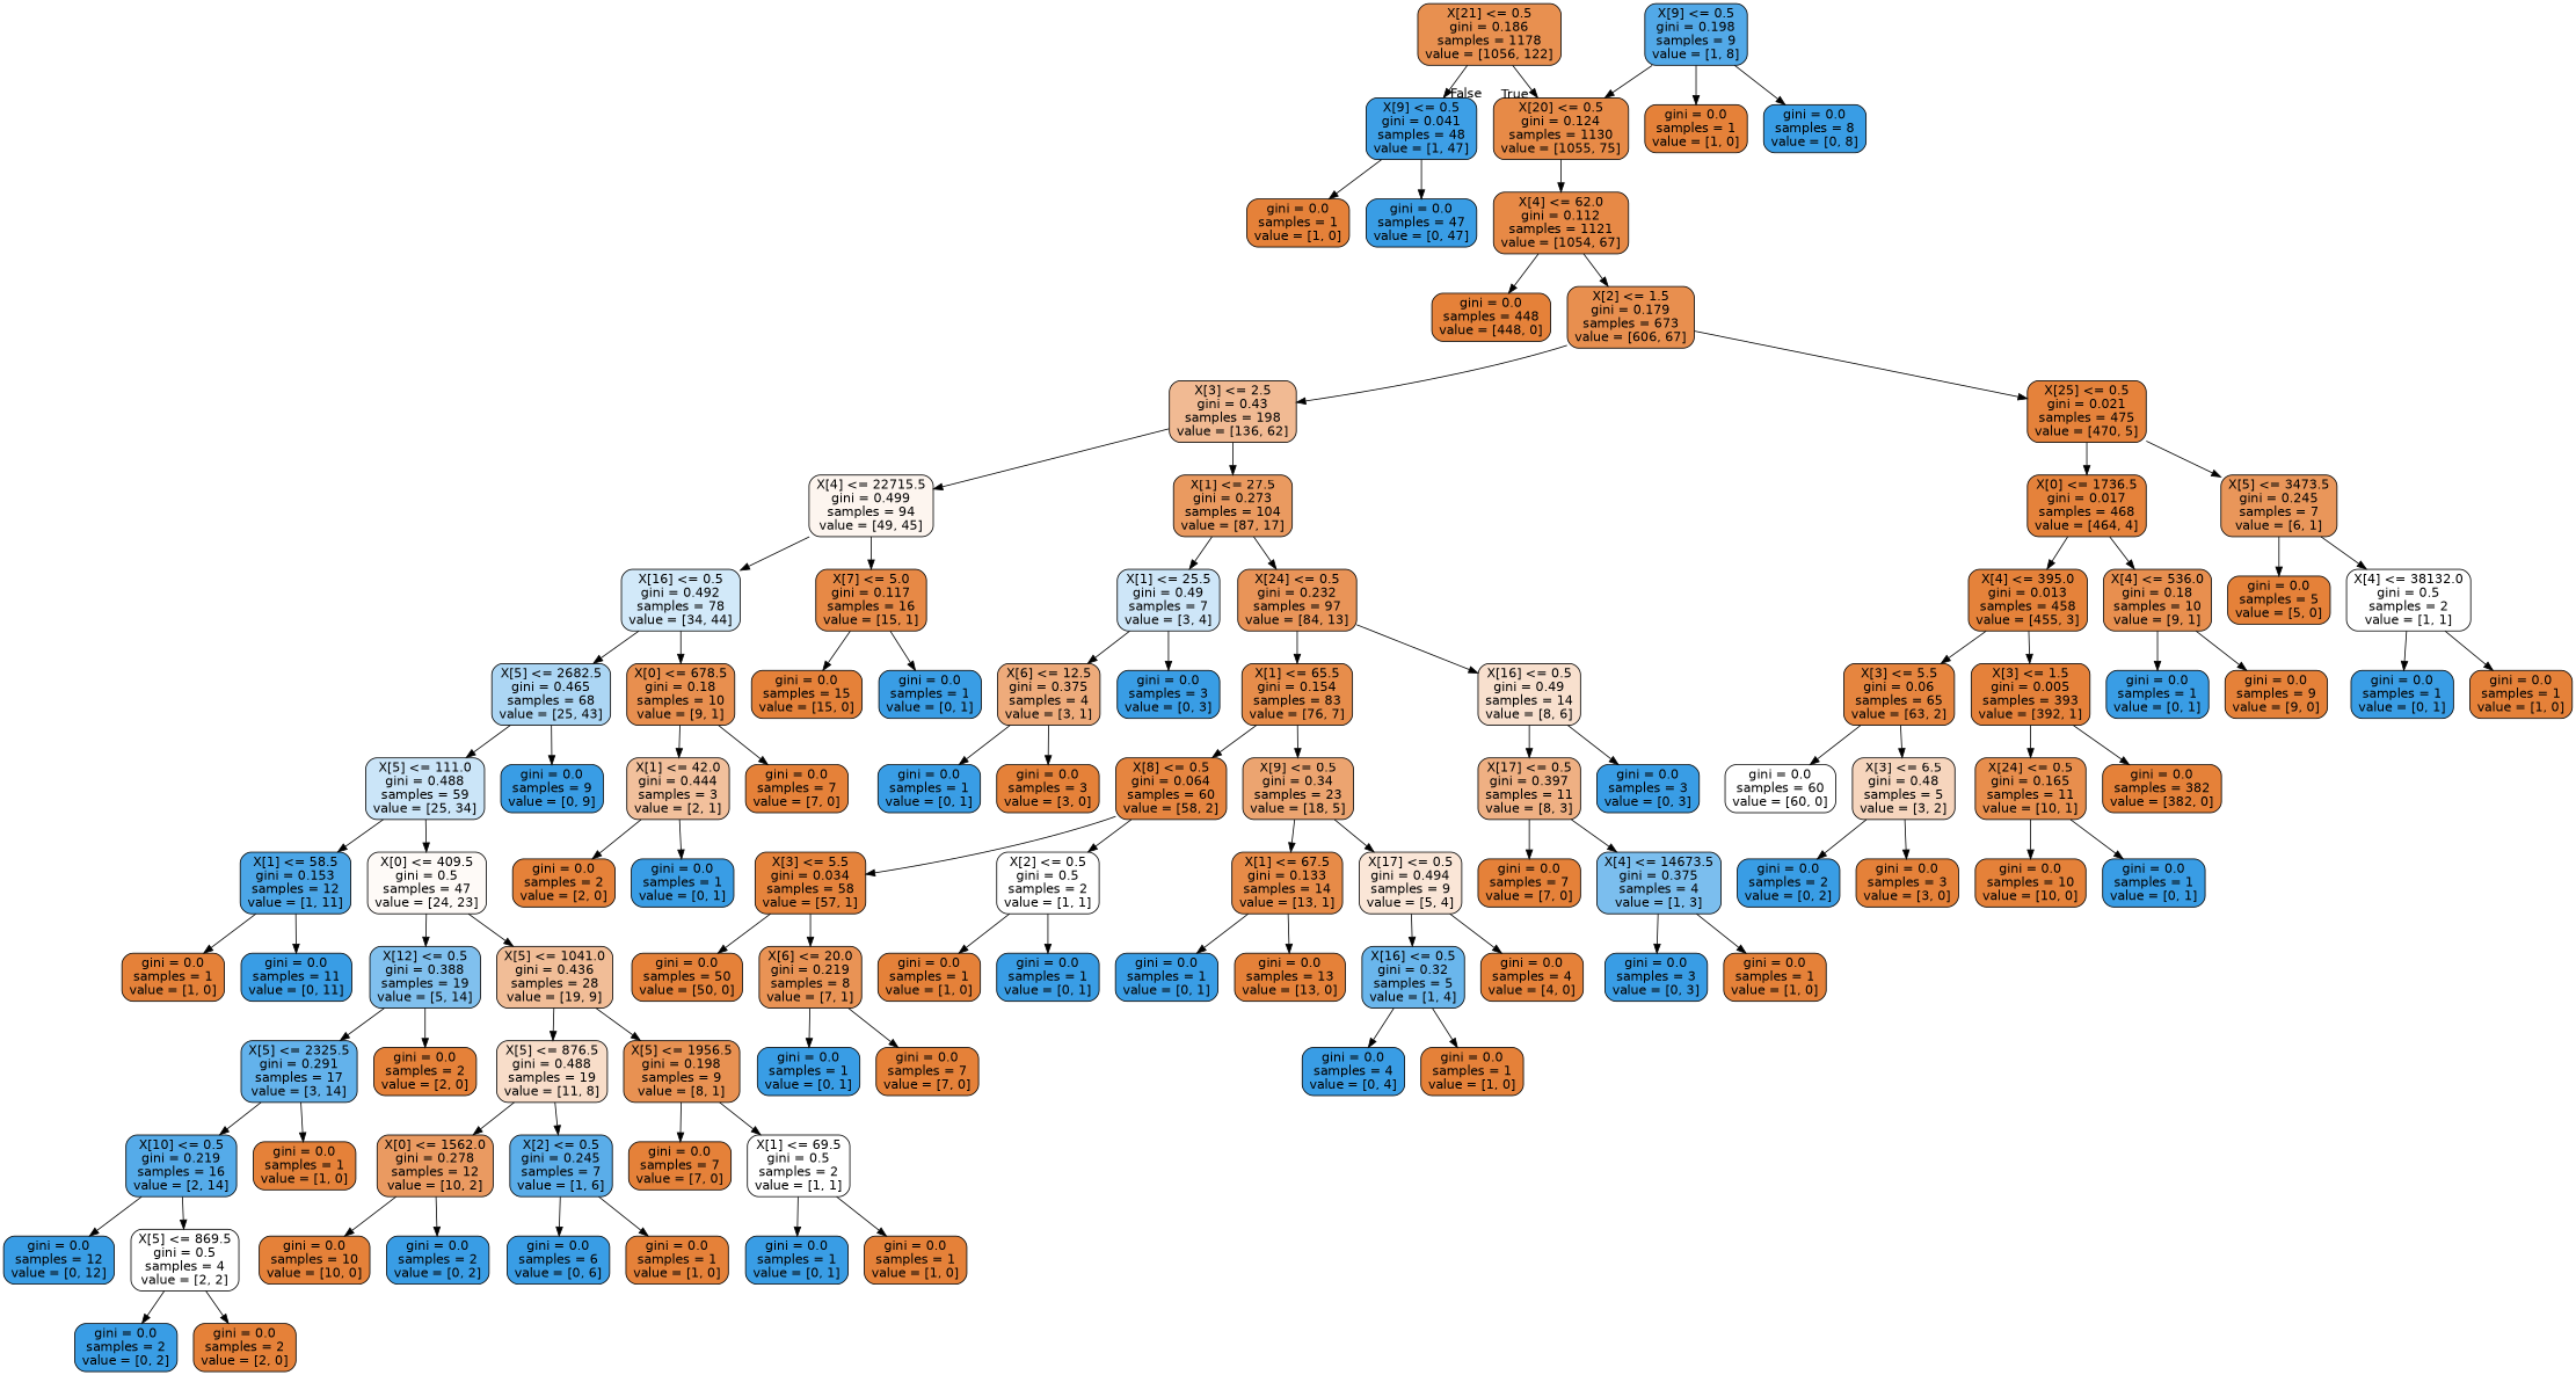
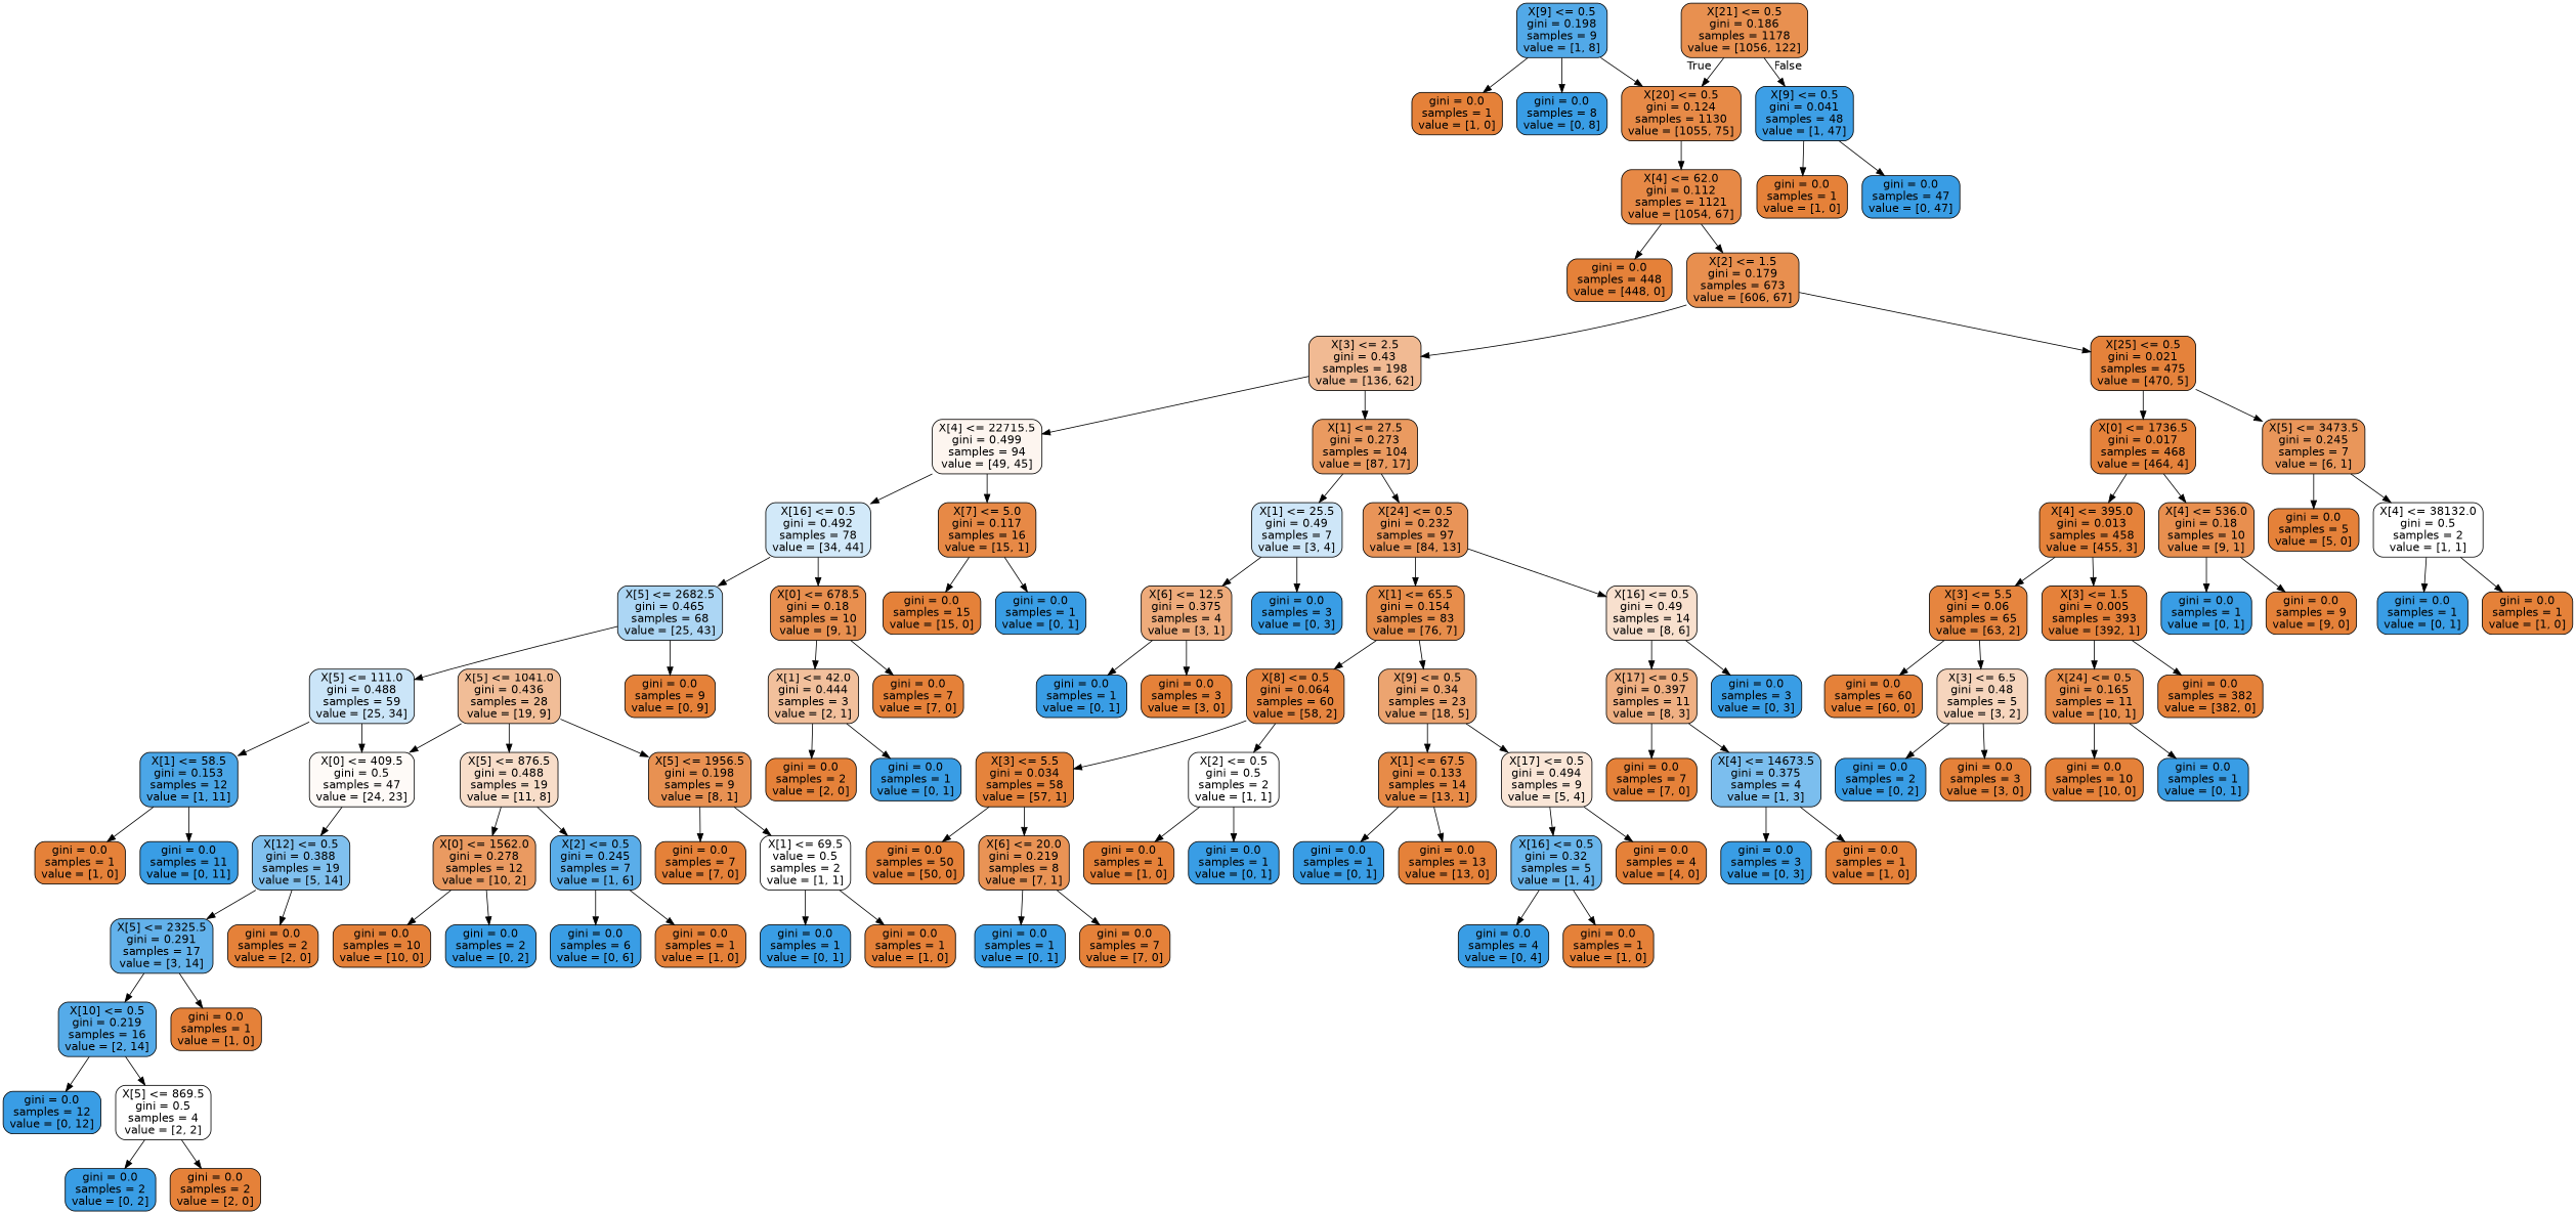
  digraph {
    node [color=black fillcolor="#e58139" fontname=helvetica shape=box style="filled, rounded"]
    edge [fontname=helvetica]
    n1 [fillcolor="#e89050" label="X[21] <= 0.5\ngini = 0.186\nsamples = 1178\nvalue = [1056, 122]"]
    n2 [fillcolor="#e78a47" label="X[20] <= 0.5\ngini = 0.124\nsamples = 1130\nvalue = [1055, 75]"]
    n3 [fillcolor="#3d9fe6" label="X[9] <= 0.5\ngini = 0.041\nsamples = 48\nvalue = [1, 47]"]
    n4 [fillcolor="#e78946" label="X[4] <= 62.0\ngini = 0.112\nsamples = 1121\nvalue = [1054, 67]"]
    n5 [label="gini = 0.0\nsamples = 1\nvalue = [1, 0]"]
    n6 [fillcolor="#399de5" label="gini = 0.0\nsamples = 47\nvalue = [0, 47]"]
    n7 [label="gini = 0.0\nsamples = 448\nvalue = [448, 0]"]
    n8 [fillcolor="#e88f4f" label="X[2] <= 1.5\ngini = 0.179\nsamples = 673\nvalue = [606, 67]"]
    n9 [fillcolor="#52a9e8" label="X[9] <= 0.5\ngini = 0.198\nsamples = 9\nvalue = [1, 8]"]
    n10 [label="gini = 0.0\nsamples = 1\nvalue = [1, 0]"]
    n11 [fillcolor="#399de5" label="gini = 0.0\nsamples = 8\nvalue = [0, 8]"]
    n12 [fillcolor="#f1ba93" label="X[3] <= 2.5\ngini = 0.43\nsamples = 198\nvalue = [136, 62]"]
    n13 [fillcolor="#e5823b" label="X[25] <= 0.5\ngini = 0.021\nsamples = 475\nvalue = [470, 5]"]
    n14 [fillcolor="#fdf5ef" label="X[4] <= 22715.5\ngini = 0.499\nsamples = 94\nvalue = [49, 45]"]
    n15 [fillcolor="#ea9a60" label="X[1] <= 27.5\ngini = 0.273\nsamples = 104\nvalue = [87, 17]"]
    n16 [fillcolor="#e5823b" label="X[0] <= 1736.5\ngini = 0.017\nsamples = 468\nvalue = [464, 4]"]
    n17 [fillcolor="#e9965a" label="X[5] <= 3473.5\ngini = 0.245\nsamples = 7\nvalue = [6, 1]"]
    n18 [fillcolor="#d2e9f9" label="X[16] <= 0.5\ngini = 0.492\nsamples = 78\nvalue = [34, 44]"]
    n19 [fillcolor="#e78946" label="X[7] <= 5.0\ngini = 0.117\nsamples = 16\nvalue = [15, 1]"]
    n20 [fillcolor="#cee6f8" label="X[1] <= 25.5\ngini = 0.49\nsamples = 7\nvalue = [3, 4]"]
    n21 [fillcolor="#e99458" label="X[24] <= 0.5\ngini = 0.232\nsamples = 97\nvalue = [84, 13]"]
    n22 [fillcolor="#acd6f4" label="X[5] <= 2682.5\ngini = 0.465\nsamples = 68\nvalue = [25, 43]"]
    n23 [fillcolor="#e88f4f" label="X[0] <= 678.5\ngini = 0.18\nsamples = 10\nvalue = [9, 1]"]
    n24 [label="gini = 0.0\nsamples = 15\nvalue = [15, 0]"]
    n25 [fillcolor="#399de5" label="gini = 0.0\nsamples = 1\nvalue = [0, 1]"]
    n26 [fillcolor="#cbe5f8" label="X[5] <= 111.0\ngini = 0.488\nsamples = 59\nvalue = [25, 34]"]
-   n27 [fillcolor="#399de5" label="gini = 0.0\nsamples = 9\nvalue = [0, 9]"]
+   n27 [label="gini = 0.0\nsamples = 9\nvalue = [0, 9]"]
    n28 [fillcolor="#f2c09c" label="X[1] <= 42.0\ngini = 0.444\nsamples = 3\nvalue = [2, 1]"]
    n29 [label="gini = 0.0\nsamples = 7\nvalue = [7, 0]"]
    n30 [fillcolor="#4ba6e7" label="X[1] <= 58.5\ngini = 0.153\nsamples = 12\nvalue = [1, 11]"]
    n31 [fillcolor="#fefaf7" label="X[0] <= 409.5\ngini = 0.5\nsamples = 47\nvalue = [24, 23]"]
    n32 [label="gini = 0.0\nsamples = 1\nvalue = [1, 0]"]
    n33 [fillcolor="#399de5" label="gini = 0.0\nsamples = 11\nvalue = [0, 11]"]
    n34 [fillcolor="#80c0ee" label="X[12] <= 0.5\ngini = 0.388\nsamples = 19\nvalue = [5, 14]"]
    n35 [fillcolor="#f1bd97" label="X[5] <= 1041.0\ngini = 0.436\nsamples = 28\nvalue = [19, 9]"]
    n36 [fillcolor="#63b2eb" label="X[5] <= 2325.5\ngini = 0.291\nsamples = 17\nvalue = [3, 14]"]
    n37 [label="gini = 0.0\nsamples = 2\nvalue = [2, 0]"]
    n38 [fillcolor="#f8ddc9" label="X[5] <= 876.5\ngini = 0.488\nsamples = 19\nvalue = [11, 8]"]
    n39 [fillcolor="#e89152" label="X[5] <= 1956.5\ngini = 0.198\nsamples = 9\nvalue = [8, 1]"]
    n40 [fillcolor="#55abe9" label="X[10] <= 0.5\ngini = 0.219\nsamples = 16\nvalue = [2, 14]"]
    n41 [label="gini = 0.0\nsamples = 1\nvalue = [1, 0]"]
    n42 [fillcolor="#399de5" label="gini = 0.0\nsamples = 12\nvalue = [0, 12]"]
    n43 [fillcolor="#ffffff" label="X[5] <= 869.5\ngini = 0.5\nsamples = 4\nvalue = [2, 2]"]
    n44 [fillcolor="#399de5" label="gini = 0.0\nsamples = 2\nvalue = [0, 2]"]
    n45 [label="gini = 0.0\nsamples = 2\nvalue = [2, 0]"]
    n46 [fillcolor="#ea9a61" label="X[0] <= 1562.0\ngini = 0.278\nsamples = 12\nvalue = [10, 2]"]
    n47 [fillcolor="#5aade9" label="X[2] <= 0.5\ngini = 0.245\nsamples = 7\nvalue = [1, 6]"]
    n48 [label="gini = 0.0\nsamples = 7\nvalue = [7, 0]"]
-   n49 [fillcolor="#ffffff" label="X[1] <= 69.5\ngini = 0.5\nsamples = 2\nvalue = [1, 1]"]
+   n49 [fillcolor="#ffffff" label="X[1] <= 69.5\nvalue = 0.5\nsamples = 2\nvalue = [1, 1]"]
    n50 [label="gini = 0.0\nsamples = 10\nvalue = [10, 0]"]
    n51 [fillcolor="#399de5" label="gini = 0.0\nsamples = 2\nvalue = [0, 2]"]
    n52 [fillcolor="#399de5" label="gini = 0.0\nsamples = 6\nvalue = [0, 6]"]
    n53 [label="gini = 0.0\nsamples = 1\nvalue = [1, 0]"]
    n54 [fillcolor="#399de5" label="gini = 0.0\nsamples = 1\nvalue = [0, 1]"]
    n55 [label="gini = 0.0\nsamples = 1\nvalue = [1, 0]"]
    n56 [label="gini = 0.0\nsamples = 2\nvalue = [2, 0]"]
    n57 [fillcolor="#399de5" label="gini = 0.0\nsamples = 1\nvalue = [0, 1]"]
    n58 [fillcolor="#eeab7b" label="X[6] <= 12.5\ngini = 0.375\nsamples = 4\nvalue = [3, 1]"]
    n59 [fillcolor="#399de5" label="gini = 0.0\nsamples = 3\nvalue = [0, 3]"]
    n60 [fillcolor="#e78d4b" label="X[1] <= 65.5\ngini = 0.154\nsamples = 83\nvalue = [76, 7]"]
    n61 [fillcolor="#f8e0ce" label="X[16] <= 0.5\ngini = 0.49\nsamples = 14\nvalue = [8, 6]"]
    n62 [fillcolor="#399de5" label="gini = 0.0\nsamples = 1\nvalue = [0, 1]"]
    n63 [label="gini = 0.0\nsamples = 3\nvalue = [3, 0]"]
    n64 [fillcolor="#e68540" label="X[8] <= 0.5\ngini = 0.064\nsamples = 60\nvalue = [58, 2]"]
    n65 [fillcolor="#eca470" label="X[9] <= 0.5\ngini = 0.34\nsamples = 23\nvalue = [18, 5]"]
    n66 [fillcolor="#efb083" label="X[17] <= 0.5\ngini = 0.397\nsamples = 11\nvalue = [8, 3]"]
    n67 [fillcolor="#399de5" label="gini = 0.0\nsamples = 3\nvalue = [0, 3]"]
    n68 [fillcolor="#e5833c" label="X[3] <= 5.5\ngini = 0.034\nsamples = 58\nvalue = [57, 1]"]
    n69 [fillcolor="#ffffff" label="X[2] <= 0.5\ngini = 0.5\nsamples = 2\nvalue = [1, 1]"]
    n70 [fillcolor="#e78b48" label="X[1] <= 67.5\ngini = 0.133\nsamples = 14\nvalue = [13, 1]"]
    n71 [fillcolor="#fae6d7" label="X[17] <= 0.5\ngini = 0.494\nsamples = 9\nvalue = [5, 4]"]
    n72 [label="gini = 0.0\nsamples = 50\nvalue = [50, 0]"]
    n73 [fillcolor="#e99355" label="X[6] <= 20.0\ngini = 0.219\nsamples = 8\nvalue = [7, 1]"]
    n74 [label="gini = 0.0\nsamples = 1\nvalue = [1, 0]"]
    n75 [fillcolor="#399de5" label="gini = 0.0\nsamples = 1\nvalue = [0, 1]"]
    n76 [fillcolor="#399de5" label="gini = 0.0\nsamples = 1\nvalue = [0, 1]"]
    n77 [label="gini = 0.0\nsamples = 7\nvalue = [7, 0]"]
    n78 [fillcolor="#399de5" label="gini = 0.0\nsamples = 1\nvalue = [0, 1]"]
    n79 [label="gini = 0.0\nsamples = 13\nvalue = [13, 0]"]
    n80 [fillcolor="#6ab6ec" label="X[16] <= 0.5\ngini = 0.32\nsamples = 5\nvalue = [1, 4]"]
    n81 [label="gini = 0.0\nsamples = 4\nvalue = [4, 0]"]
    n82 [fillcolor="#399de5" label="gini = 0.0\nsamples = 4\nvalue = [0, 4]"]
    n83 [label="gini = 0.0\nsamples = 1\nvalue = [1, 0]"]
    n84 [label="gini = 0.0\nsamples = 7\nvalue = [7, 0]"]
    n85 [fillcolor="#7bbeee" label="X[4] <= 14673.5\ngini = 0.375\nsamples = 4\nvalue = [1, 3]"]
    n86 [fillcolor="#399de5" label="gini = 0.0\nsamples = 3\nvalue = [0, 3]"]
    n87 [label="gini = 0.0\nsamples = 1\nvalue = [1, 0]"]
    n88 [fillcolor="#e5823a" label="X[4] <= 395.0\ngini = 0.013\nsamples = 458\nvalue = [455, 3]"]
    n89 [fillcolor="#e88f4f" label="X[4] <= 536.0\ngini = 0.18\nsamples = 10\nvalue = [9, 1]"]
    n90 [label="gini = 0.0\nsamples = 5\nvalue = [5, 0]"]
    n91 [fillcolor="#ffffff" label="X[4] <= 38132.0\ngini = 0.5\nsamples = 2\nvalue = [1, 1]"]
    n92 [fillcolor="#e6853f" label="X[3] <= 5.5\ngini = 0.06\nsamples = 65\nvalue = [63, 2]"]
    n93 [fillcolor="#e5813a" label="X[3] <= 1.5\ngini = 0.005\nsamples = 393\nvalue = [392, 1]"]
    n94 [fillcolor="#399de5" label="gini = 0.0\nsamples = 1\nvalue = [0, 1]"]
    n95 [label="gini = 0.0\nsamples = 9\nvalue = [9, 0]"]
-   n96 [fillcolor="#ffffff" label="gini = 0.0\nsamples = 60\nvalue = [60, 0]"]
+   n96 [label="gini = 0.0\nsamples = 60\nvalue = [60, 0]"]
    n97 [fillcolor="#f6d5bd" label="X[3] <= 6.5\ngini = 0.48\nsamples = 5\nvalue = [3, 2]"]
    n98 [fillcolor="#e88e4d" label="X[24] <= 0.5\ngini = 0.165\nsamples = 11\nvalue = [10, 1]"]
    n99 [label="gini = 0.0\nsamples = 382\nvalue = [382, 0]"]
    n100 [fillcolor="#399de5" label="gini = 0.0\nsamples = 2\nvalue = [0, 2]"]
    n101 [label="gini = 0.0\nsamples = 3\nvalue = [3, 0]"]
    n102 [label="gini = 0.0\nsamples = 10\nvalue = [10, 0]"]
    n103 [fillcolor="#399de5" label="gini = 0.0\nsamples = 1\nvalue = [0, 1]"]
    n104 [fillcolor="#399de5" label="gini = 0.0\nsamples = 1\nvalue = [0, 1]"]
    n105 [label="gini = 0.0\nsamples = 1\nvalue = [1, 0]"]
    n1 -> n2 [headlabel=True labelangle=45 labeldistance=2.5]
    n1 -> n3 [headlabel=False labelangle=-45 labeldistance=2.5]
    n2 -> n4
    n3 -> n5
    n3 -> n6
    n4 -> n7
    n4 -> n8
    n8 -> n12
    n8 -> n13
    n9 -> n2
    n9 -> n10
    n9 -> n11
    n12 -> n14
    n12 -> n15
    n13 -> n16
    n13 -> n17
    n14 -> n18
    n14 -> n19
    n15 -> n20
    n15 -> n21
    n16 -> n88
    n16 -> n89
    n17 -> n90
    n17 -> n91
    n18 -> n22
    n18 -> n23
    n19 -> n24
    n19 -> n25
    n20 -> n58
    n20 -> n59
    n21 -> n60
    n21 -> n61
    n22 -> n26
    n22 -> n27
    n23 -> n28
    n23 -> n29
    n26 -> n30
    n26 -> n31
    n28 -> n56
    n28 -> n57
    n30 -> n32
    n30 -> n33
    n31 -> n34
-   n31 -> n35
+   n35 -> n31
    n34 -> n36
    n34 -> n37
    n35 -> n38
    n35 -> n39
    n36 -> n40
    n36 -> n41
    n38 -> n46
    n38 -> n47
    n39 -> n48
    n39 -> n49
    n40 -> n42
    n40 -> n43
    n43 -> n44
    n43 -> n45
    n46 -> n50
    n46 -> n51
    n47 -> n52
    n47 -> n53
    n49 -> n54
    n49 -> n55
    n58 -> n62
    n58 -> n63
    n60 -> n64
    n60 -> n65
    n61 -> n66
    n61 -> n67
    n64 -> n68
    n64 -> n69
    n65 -> n70
    n65 -> n71
    n66 -> n84
    n66 -> n85
    n68 -> n72
    n68 -> n73
    n69 -> n74
    n69 -> n75
    n70 -> n78
    n70 -> n79
    n71 -> n80
    n71 -> n81
    n73 -> n76
    n73 -> n77
    n80 -> n82
    n80 -> n83
    n85 -> n86
    n85 -> n87
    n88 -> n92
    n88 -> n93
    n89 -> n94
    n89 -> n95
    n91 -> n104
    n91 -> n105
    n92 -> n96
    n92 -> n97
    n93 -> n98
    n93 -> n99
    n97 -> n100
    n97 -> n101
    n98 -> n102
    n98 -> n103
  }
